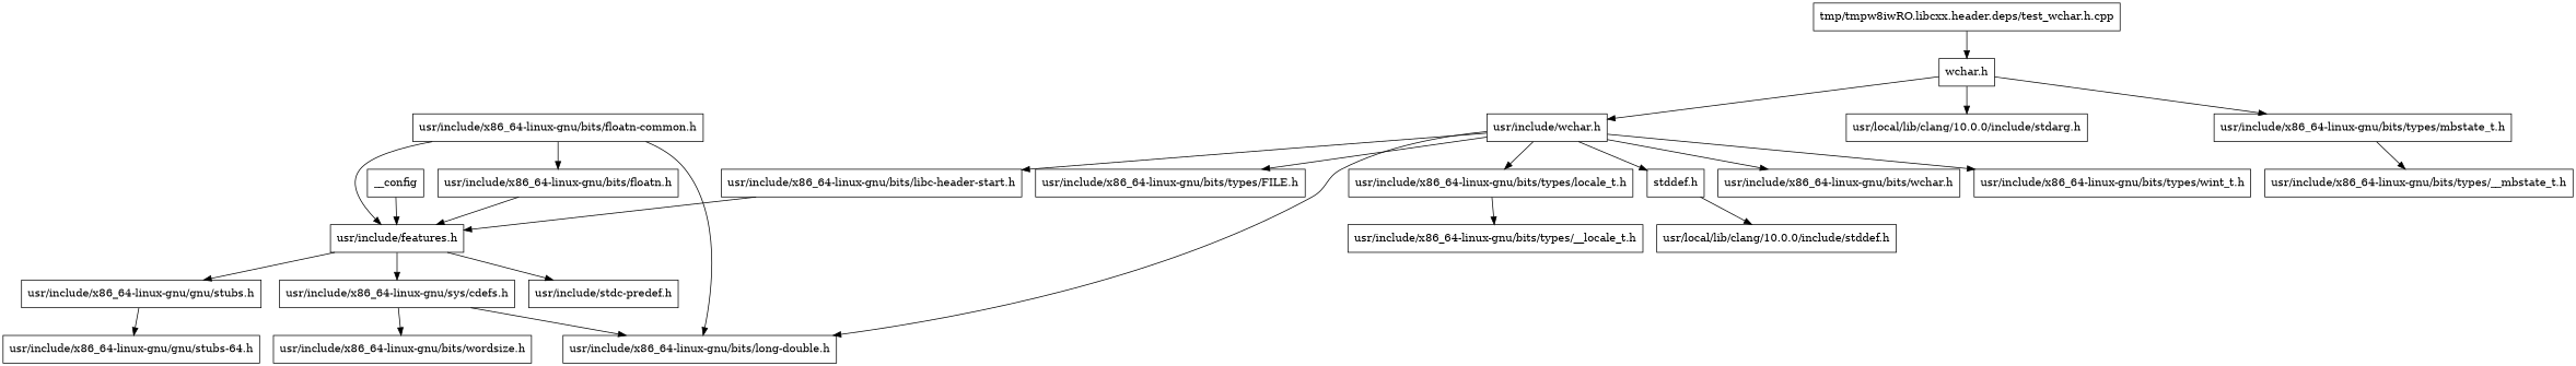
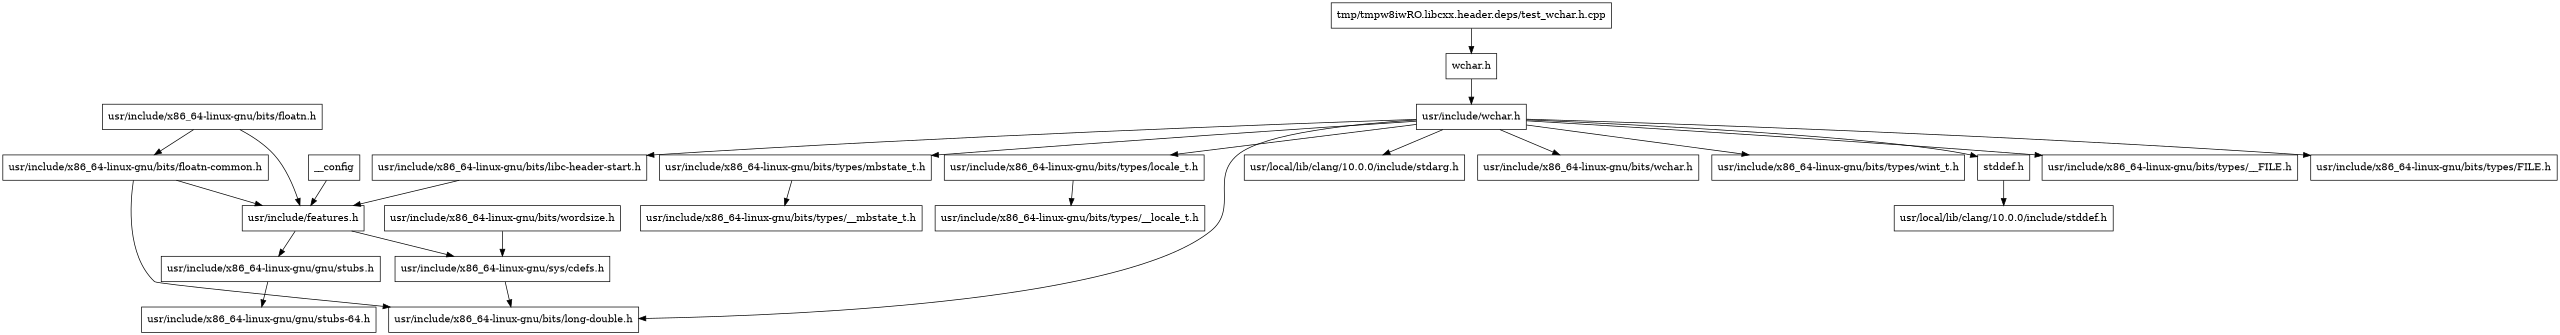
  digraph {
    node [shape=box]
    n1 [label="wchar.h"]
    n2 [label="usr/include/wchar.h"]
    n3 [label=__config]
    n4 [label="usr/include/features.h"]
    n5 [label="usr/include/x86_64-linux-gnu/bits/long-double.h"]
    n6 [label="usr/include/x86_64-linux-gnu/bits/libc-header-start.h"]
    n7 [label="stddef.h"]
    n8 [label="usr/local/lib/clang/10.0.0/include/stdarg.h"]
    n9 [label="usr/include/x86_64-linux-gnu/bits/wchar.h"]
    n10 [label="usr/include/x86_64-linux-gnu/bits/types/wint_t.h"]
    n11 [label="usr/include/x86_64-linux-gnu/bits/types/mbstate_t.h"]
+   n12 [label="usr/include/x86_64-linux-gnu/bits/types/__FILE.h"]
    n13 [label="usr/include/x86_64-linux-gnu/bits/types/FILE.h"]
    n14 [label="usr/include/x86_64-linux-gnu/bits/types/locale_t.h"]
    n15 [label="tmp/tmpw8iwRO.libcxx.header.deps/test_wchar.h.cpp"]
-   n16 [label="usr/include/stdc-predef.h"]
    n17 [label="usr/include/x86_64-linux-gnu/sys/cdefs.h"]
    n18 [label="usr/include/x86_64-linux-gnu/gnu/stubs.h"]
    n19 [label="usr/include/x86_64-linux-gnu/bits/wordsize.h"]
    n20 [label="usr/include/x86_64-linux-gnu/gnu/stubs-64.h"]
    n21 [label="usr/include/x86_64-linux-gnu/bits/floatn.h"]
    n22 [label="usr/include/x86_64-linux-gnu/bits/floatn-common.h"]
    n23 [label="usr/local/lib/clang/10.0.0/include/stddef.h"]
    n24 [label="usr/include/x86_64-linux-gnu/bits/types/__mbstate_t.h"]
    n25 [label="usr/include/x86_64-linux-gnu/bits/types/__locale_t.h"]
    n1 -> n2
    n2 -> n5
    n2 -> n6
    n2 -> n7
-   n1 -> n8
+   n2 -> n8
    n2 -> n9
    n2 -> n10
-   n1 -> n11
+   n2 -> n11
+   n2 -> n12
    n2 -> n13
    n2 -> n14
    n3 -> n4
-   n4 -> n16
    n4 -> n17
    n4 -> n18
    n6 -> n4
    n7 -> n23
    n11 -> n24
    n14 -> n25
    n15 -> n1
    n17 -> n5
-   n17 -> n19
+   n19 -> n17
    n18 -> n20
    n21 -> n4
-   n22 -> n21
+   n21 -> n22
    n22 -> n4
    n22 -> n5
  }
